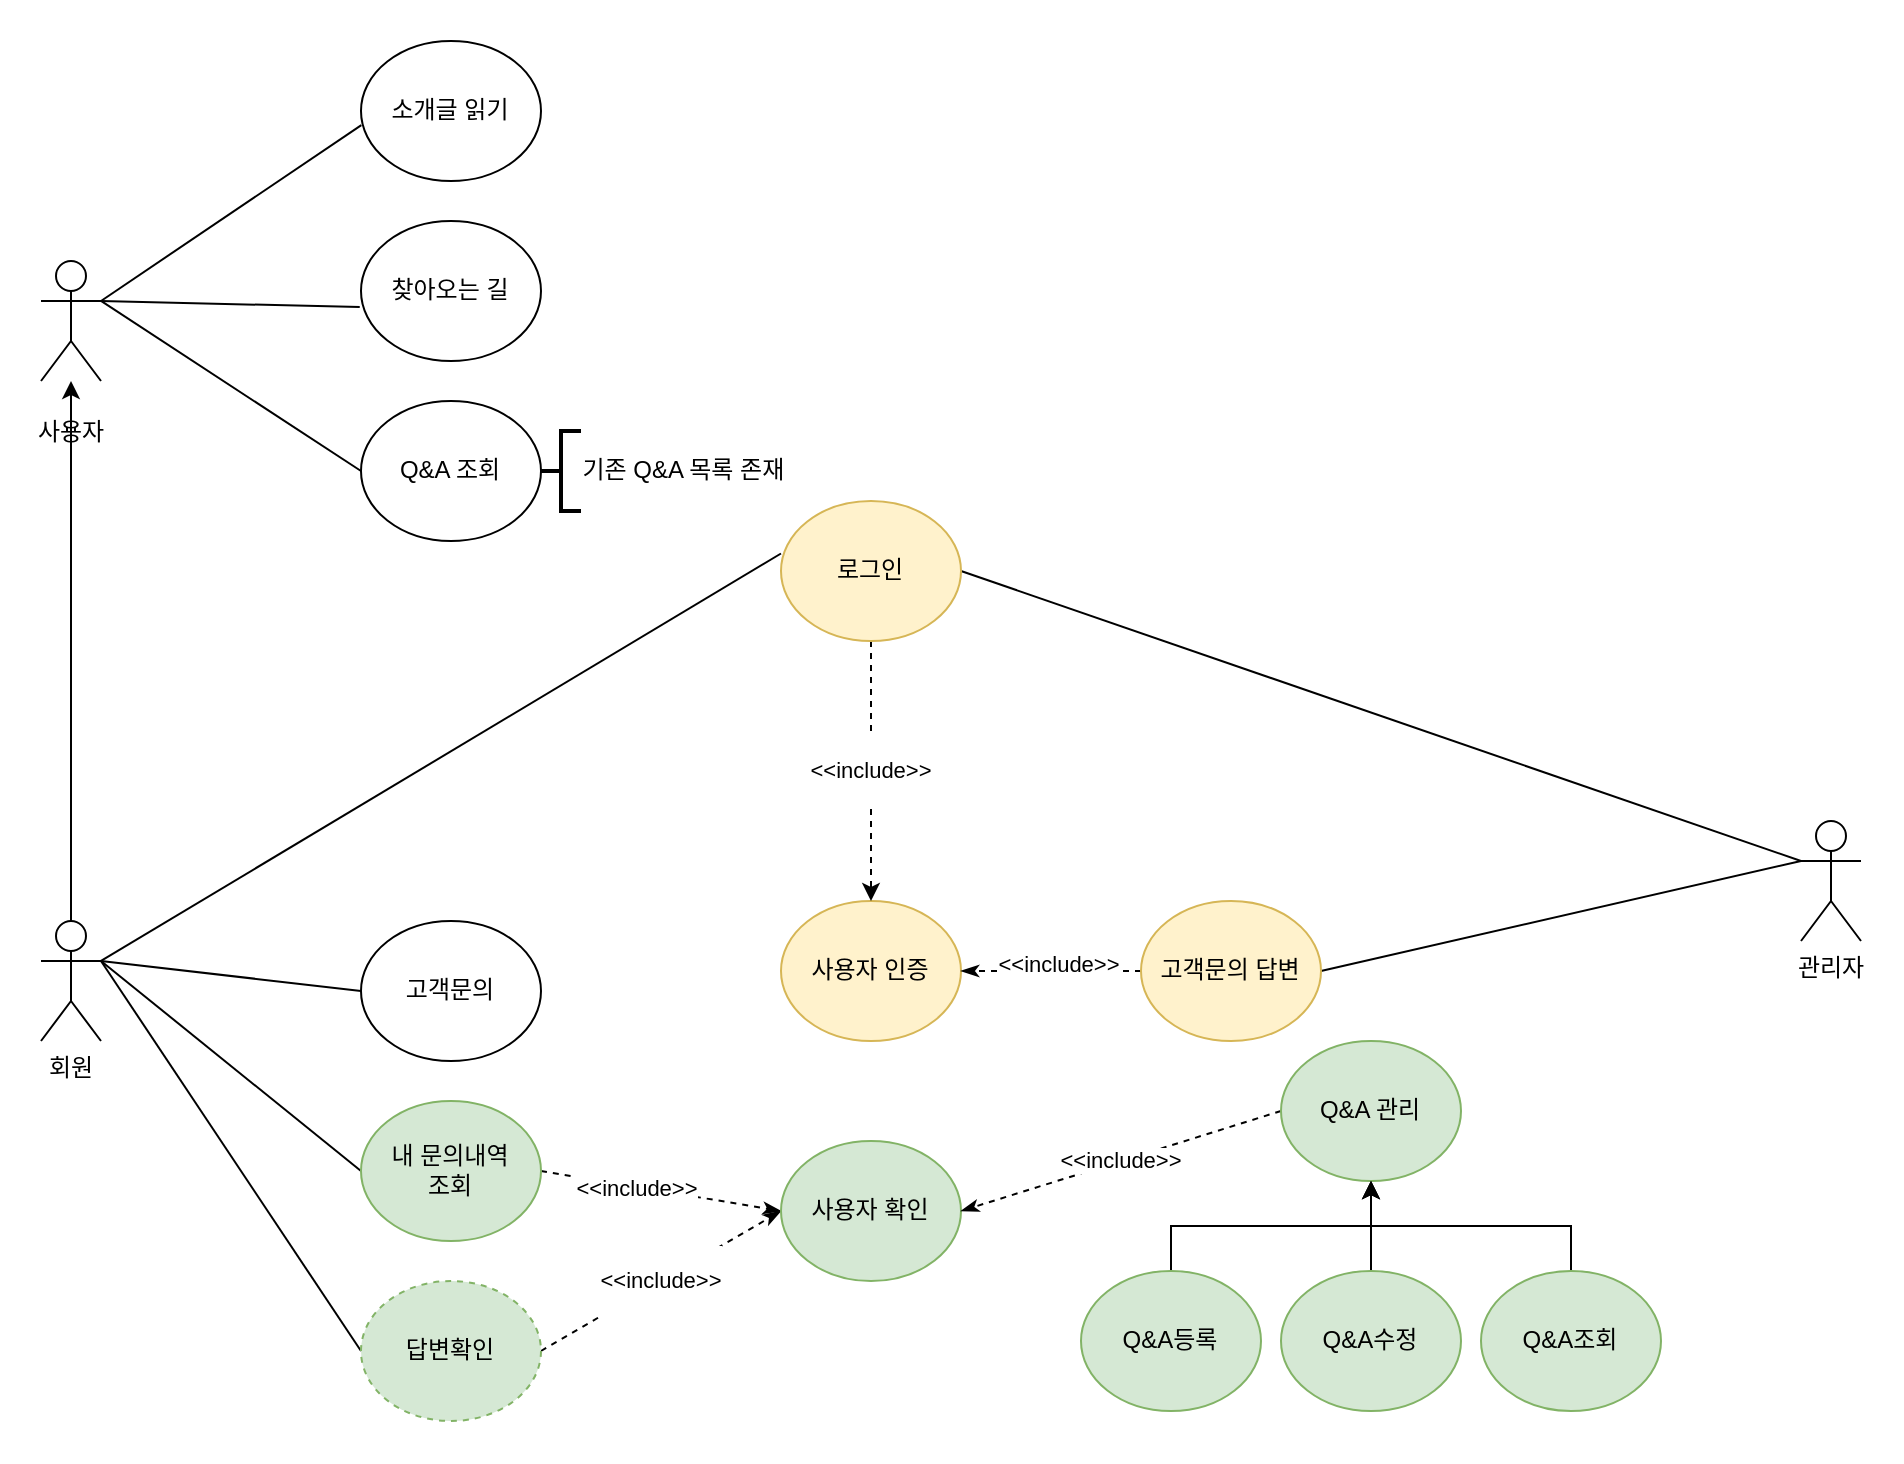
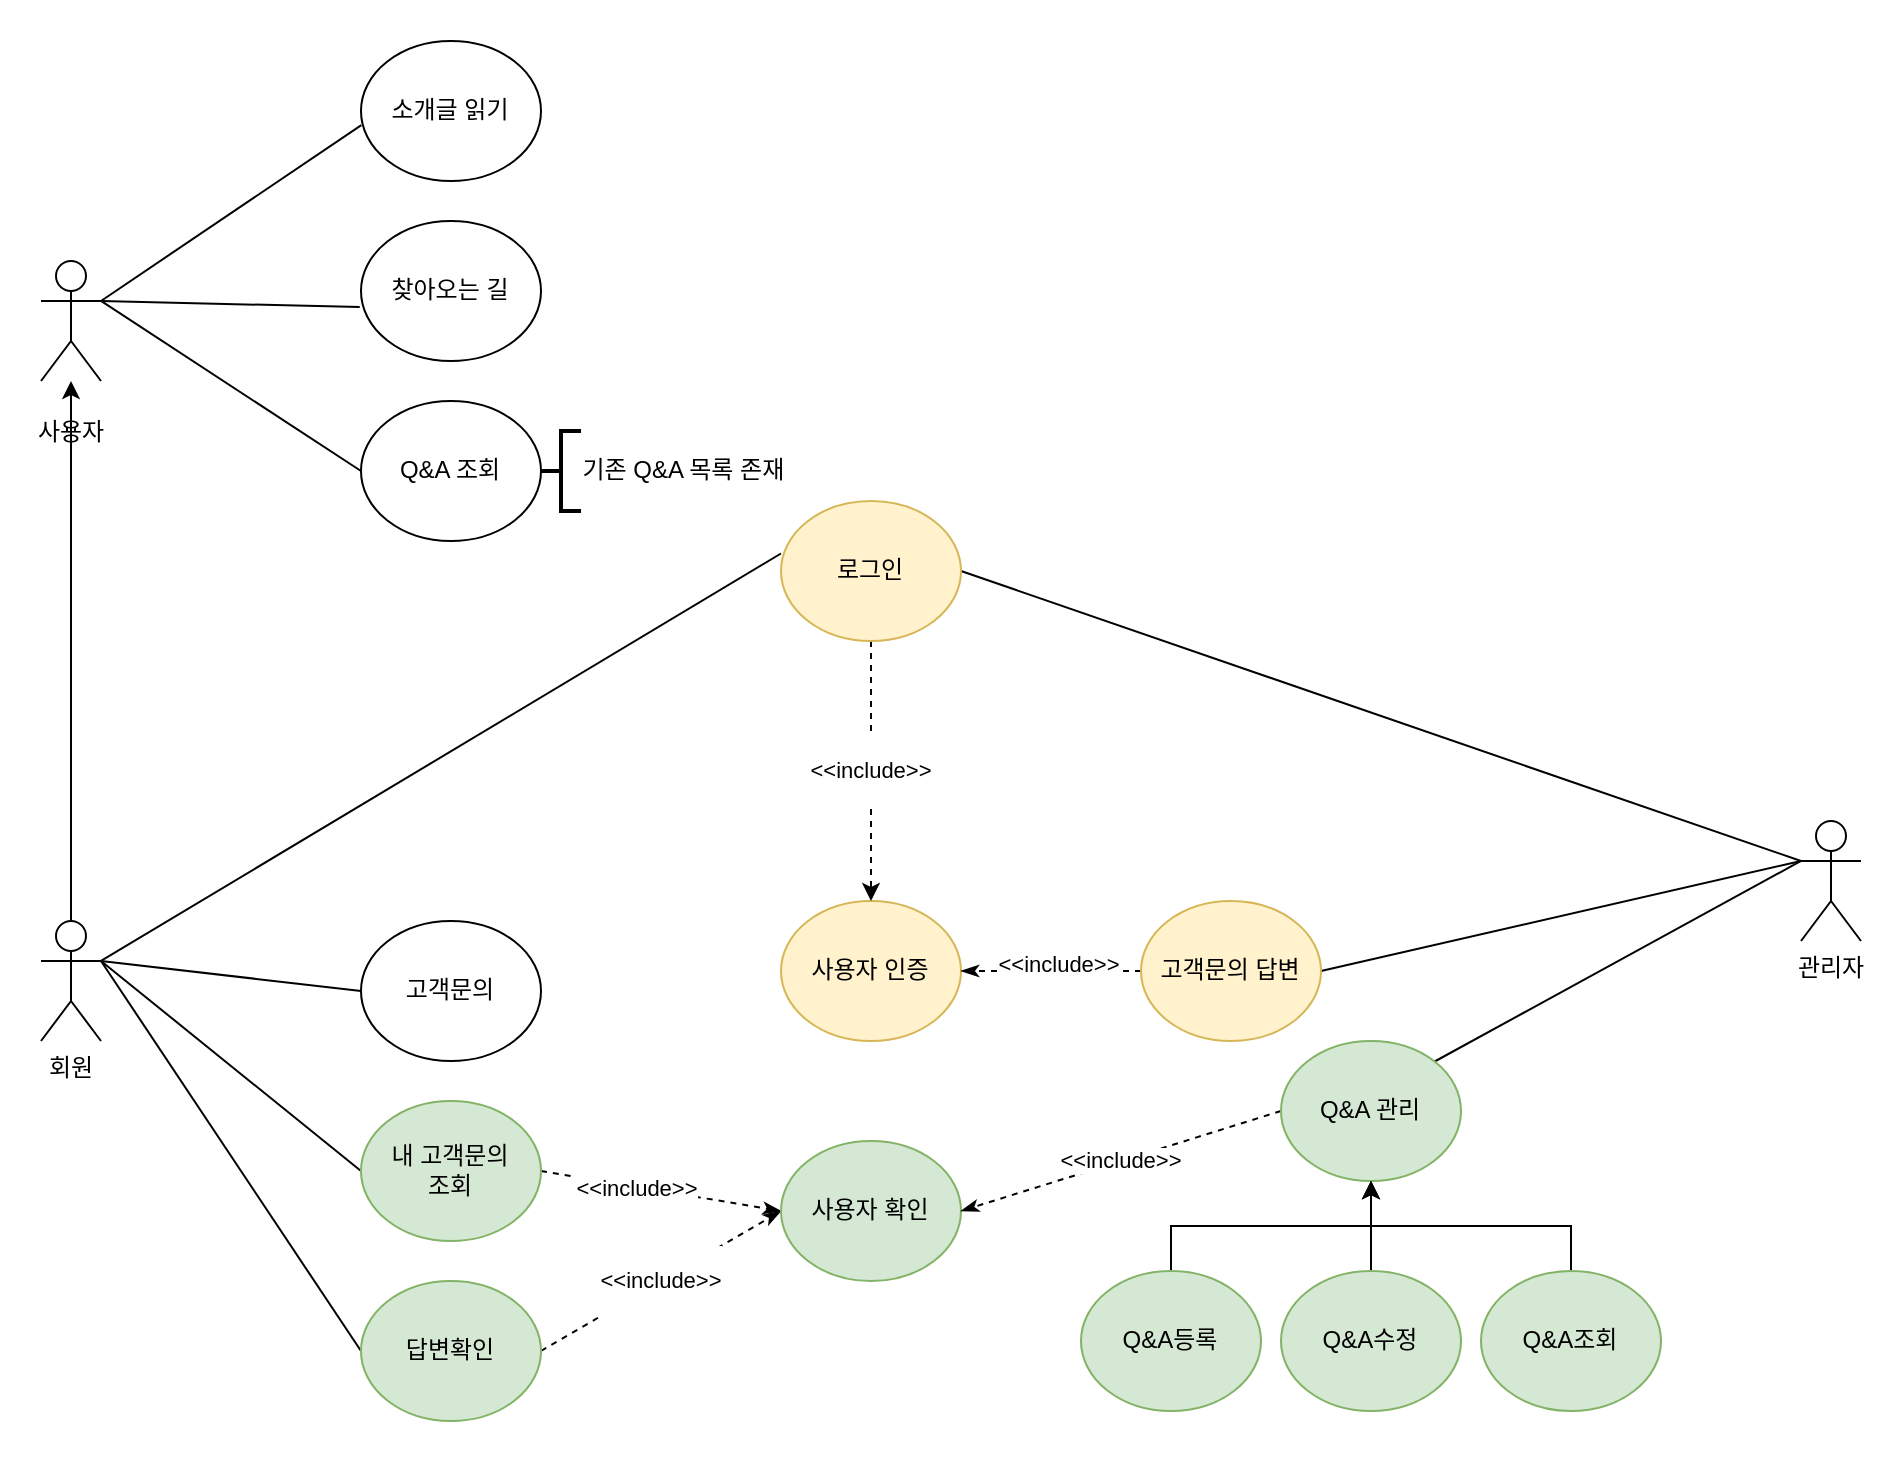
  <mxCell id="0" />
  <mxCell id="1" parent="0" />
  <mxCell id="2" style="edgeStyle=none;rounded=0;orthogonalLoop=1;jettySize=auto;html=1;exitX=1;exitY=0.333;exitDx=0;exitDy=0;exitPerimeter=0;entryX=0;entryY=0.5;entryDx=0;entryDy=0;endArrow=none;endFill=0;" parent="1" source="5" target="6" edge="1"><mxGeometry relative="1" as="geometry" /></mxCell>
  <mxCell id="3" style="edgeStyle=none;rounded=0;orthogonalLoop=1;jettySize=auto;html=1;exitX=1;exitY=0.333;exitDx=0;exitDy=0;exitPerimeter=0;entryX=0.002;entryY=0.601;entryDx=0;entryDy=0;entryPerimeter=0;endArrow=none;endFill=0;" parent="1" source="5" target="33" edge="1"><mxGeometry relative="1" as="geometry" /></mxCell>
  <mxCell id="4" style="edgeStyle=none;rounded=0;orthogonalLoop=1;jettySize=auto;html=1;exitX=1;exitY=0.333;exitDx=0;exitDy=0;exitPerimeter=0;entryX=-0.007;entryY=0.615;entryDx=0;entryDy=0;entryPerimeter=0;endArrow=none;endFill=0;" parent="1" source="5" target="34" edge="1"><mxGeometry relative="1" as="geometry" /></mxCell>
  <mxCell id="5" value="&lt;p&gt;사용자&lt;/p&gt;&lt;p&gt;&lt;br&gt;&lt;/p&gt;" style="shape=umlActor;verticalLabelPosition=bottom;verticalAlign=top;html=1;outlineConnect=0;" parent="1" vertex="1"><mxGeometry x="20" y="130" width="30" height="60" as="geometry" /></mxCell>
  <mxCell id="6" value="&lt;span style=&quot;white-space: pre&quot;&gt;Q&amp;amp;A 조회&lt;/span&gt;" style="ellipse;whiteSpace=wrap;html=1;" parent="1" vertex="1"><mxGeometry x="180" y="200" width="90" height="70" as="geometry" /></mxCell>
  <mxCell id="7" style="edgeStyle=orthogonalEdgeStyle;rounded=0;orthogonalLoop=1;jettySize=auto;html=1;exitX=0.5;exitY=0;exitDx=0;exitDy=0;exitPerimeter=0;" parent="1" source="13" target="5" edge="1"><mxGeometry relative="1" as="geometry"><mxPoint x="455" y="350" as="targetPoint" /></mxGeometry></mxCell>
  <mxCell id="8" style="rounded=0;orthogonalLoop=1;jettySize=auto;html=1;exitX=1;exitY=0.333;exitDx=0;exitDy=0;exitPerimeter=0;entryX=0;entryY=0.5;entryDx=0;entryDy=0;endArrow=none;endFill=0;" parent="1" source="13" target="19" edge="1"><mxGeometry relative="1" as="geometry" /></mxCell>
  <mxCell id="9" style="orthogonalLoop=1;jettySize=auto;html=1;exitX=1;exitY=0.333;exitDx=0;exitDy=0;exitPerimeter=0;entryX=0;entryY=0.5;entryDx=0;entryDy=0;rounded=0;strokeColor=none;" parent="1" source="13" target="16" edge="1"><mxGeometry relative="1" as="geometry" /></mxCell>
  <mxCell id="10" style="edgeStyle=none;rounded=0;orthogonalLoop=1;jettySize=auto;html=1;exitX=1;exitY=0.333;exitDx=0;exitDy=0;exitPerimeter=0;entryX=0;entryY=0.5;entryDx=0;entryDy=0;endArrow=none;endFill=0;" parent="1" source="13" target="16" edge="1"><mxGeometry relative="1" as="geometry" /></mxCell>
  <mxCell id="11" style="edgeStyle=none;rounded=0;orthogonalLoop=1;jettySize=auto;html=1;exitX=1;exitY=0.333;exitDx=0;exitDy=0;exitPerimeter=0;entryX=0;entryY=0.5;entryDx=0;entryDy=0;endArrow=none;endFill=0;" parent="1" source="13" target="14" edge="1"><mxGeometry relative="1" as="geometry" /></mxCell>
  <mxCell id="12" style="edgeStyle=none;rounded=0;orthogonalLoop=1;jettySize=auto;html=1;exitX=1;exitY=0.333;exitDx=0;exitDy=0;exitPerimeter=0;entryX=0;entryY=0.375;entryDx=0;entryDy=0;endArrow=none;endFill=0;entryPerimeter=0;" parent="1" source="13" target="32" edge="1"><mxGeometry relative="1" as="geometry"><mxPoint x="180" y="640" as="targetPoint" /></mxGeometry></mxCell>
  <mxCell id="13" value="회원" style="shape=umlActor;verticalLabelPosition=bottom;verticalAlign=top;html=1;outlineConnect=0;" parent="1" vertex="1"><mxGeometry x="20" y="460" width="30" height="60" as="geometry" /></mxCell>
  <mxCell id="14" value="고객문의" style="ellipse;whiteSpace=wrap;html=1;" parent="1" vertex="1"><mxGeometry x="180" y="460" width="90" height="70" as="geometry" /></mxCell>
  <mxCell id="15" value="&lt;p&gt;&amp;lt;&amp;lt;include&amp;gt;&amp;gt;&lt;/p&gt;" style="edgeStyle=none;rounded=0;orthogonalLoop=1;jettySize=auto;html=1;exitX=1;exitY=0.5;exitDx=0;exitDy=0;entryX=0;entryY=0.5;entryDx=0;entryDy=0;endArrow=classicThin;endFill=1;dashed=1;" parent="1" source="16" target="21" edge="1"><mxGeometry relative="1" as="geometry" /></mxCell>
- <mxCell id="16" value="답변확인" style="ellipse;whiteSpace=wrap;html=1;fillColor=#d5e8d4;strokeColor=#82b366;dashed=1;" parent="1" vertex="1"><mxGeometry x="180" y="640" width="90" height="70" as="geometry" /></mxCell>
+ <mxCell id="16" value="답변확인" style="ellipse;whiteSpace=wrap;html=1;fillColor=#d5e8d4;strokeColor=#82b366;" parent="1" vertex="1"><mxGeometry x="180" y="640" width="90" height="70" as="geometry" /></mxCell>
  <mxCell id="17" style="edgeStyle=none;rounded=0;orthogonalLoop=1;jettySize=auto;html=1;exitX=1;exitY=0.5;exitDx=0;exitDy=0;entryX=0;entryY=0.5;entryDx=0;entryDy=0;endArrow=classicThin;endFill=1;dashed=1;" parent="1" source="19" target="21" edge="1"><mxGeometry relative="1" as="geometry" /></mxCell>
  <mxCell id="18" value="&lt;p&gt;&amp;lt;&amp;lt;include&amp;gt;&amp;gt;&lt;/p&gt;" style="edgeLabel;html=1;align=center;verticalAlign=middle;resizable=0;points=[];" parent="17" vertex="1" connectable="0"><mxGeometry x="-0.214" y="-1" relative="1" as="geometry"><mxPoint as="offset" /></mxGeometry></mxCell>
- <mxCell id="19" value="내 문의내역&lt;br&gt;조회" style="ellipse;whiteSpace=wrap;html=1;fillColor=#d5e8d4;strokeColor=#82b366;" parent="1" vertex="1"><mxGeometry x="180" y="550" width="90" height="70" as="geometry" /></mxCell>
+ <mxCell id="19" value="내 고객문의&lt;br&gt;조회" style="ellipse;whiteSpace=wrap;html=1;fillColor=#d5e8d4;strokeColor=#82b366;" parent="1" vertex="1"><mxGeometry x="180" y="550" width="90" height="70" as="geometry" /></mxCell>
  <mxCell id="20" value="사용자 인증" style="ellipse;whiteSpace=wrap;html=1;fillColor=#fff2cc;strokeColor=#d6b656;" parent="1" vertex="1"><mxGeometry x="390" y="450" width="90" height="70" as="geometry" /></mxCell>
  <mxCell id="21" value="사용자 확인" style="ellipse;whiteSpace=wrap;html=1;fillColor=#d5e8d4;strokeColor=#82b366;" parent="1" vertex="1"><mxGeometry x="390" y="570" width="90" height="70" as="geometry" /></mxCell>
+ <mxCell id="22" style="edgeStyle=none;rounded=0;orthogonalLoop=1;jettySize=auto;html=1;exitX=0;exitY=0.333;exitDx=0;exitDy=0;exitPerimeter=0;entryX=1;entryY=0;entryDx=0;entryDy=0;endArrow=none;endFill=0;" parent="1" source="25" target="27" edge="1"><mxGeometry relative="1" as="geometry" /></mxCell>
  <mxCell id="23" style="edgeStyle=none;rounded=0;orthogonalLoop=1;jettySize=auto;html=1;exitX=0;exitY=0.333;exitDx=0;exitDy=0;exitPerimeter=0;entryX=1;entryY=0.5;entryDx=0;entryDy=0;endArrow=none;endFill=0;" parent="1" source="25" target="30" edge="1"><mxGeometry relative="1" as="geometry" /></mxCell>
  <mxCell id="24" style="edgeStyle=none;rounded=0;orthogonalLoop=1;jettySize=auto;html=1;exitX=0;exitY=0.333;exitDx=0;exitDy=0;exitPerimeter=0;entryX=1;entryY=0.5;entryDx=0;entryDy=0;endArrow=none;endFill=0;" parent="1" source="25" target="32" edge="1"><mxGeometry relative="1" as="geometry" /></mxCell>
  <mxCell id="25" value="관리자" style="shape=umlActor;verticalLabelPosition=bottom;verticalAlign=top;html=1;outlineConnect=0;" parent="1" vertex="1"><mxGeometry x="900" y="410" width="30" height="60" as="geometry" /></mxCell>
  <mxCell id="26" value="&amp;lt;&amp;lt;include&amp;gt;&amp;gt;" style="edgeStyle=none;rounded=0;orthogonalLoop=1;jettySize=auto;html=1;exitX=0;exitY=0.5;exitDx=0;exitDy=0;entryX=1;entryY=0.5;entryDx=0;entryDy=0;endArrow=classicThin;endFill=1;dashed=1;" parent="1" source="27" target="21" edge="1"><mxGeometry relative="1" as="geometry" /></mxCell>
  <mxCell id="27" value="Q&amp;amp;A 관리" style="ellipse;whiteSpace=wrap;html=1;fillColor=#d5e8d4;strokeColor=#82b366;" parent="1" vertex="1"><mxGeometry x="640" y="520" width="90" height="70" as="geometry" /></mxCell>
  <mxCell id="28" style="edgeStyle=none;rounded=0;orthogonalLoop=1;jettySize=auto;html=1;exitX=0;exitY=0.5;exitDx=0;exitDy=0;entryX=1;entryY=0.5;entryDx=0;entryDy=0;endArrow=classicThin;endFill=1;dashed=1;" parent="1" source="30" target="20" edge="1"><mxGeometry relative="1" as="geometry" /></mxCell>
  <mxCell id="29" value="&lt;p&gt;&amp;lt;&amp;lt;include&amp;gt;&amp;gt;&lt;/p&gt;" style="edgeLabel;html=1;align=center;verticalAlign=middle;resizable=0;points=[];" parent="28" vertex="1" connectable="0"><mxGeometry x="-0.256" y="-2" relative="1" as="geometry"><mxPoint x="-9" y="-2" as="offset" /></mxGeometry></mxCell>
  <mxCell id="30" value="고객문의 답변" style="ellipse;whiteSpace=wrap;html=1;fillColor=#fff2cc;strokeColor=#d6b656;" parent="1" vertex="1"><mxGeometry x="570" y="450" width="90" height="70" as="geometry" /></mxCell>
  <mxCell id="31" value="&lt;p&gt;&amp;lt;&amp;lt;include&amp;gt;&amp;gt;&lt;/p&gt;" style="edgeStyle=none;rounded=0;orthogonalLoop=1;jettySize=auto;html=1;exitX=0.5;exitY=1;exitDx=0;exitDy=0;entryX=0.5;entryY=0;entryDx=0;entryDy=0;endArrow=classic;endFill=1;dashed=1;" parent="1" source="32" target="20" edge="1"><mxGeometry relative="1" as="geometry" /></mxCell>
  <mxCell id="32" value="로그인" style="ellipse;whiteSpace=wrap;html=1;fillColor=#fff2cc;strokeColor=#d6b656;" parent="1" vertex="1"><mxGeometry x="390" y="250" width="90" height="70" as="geometry" /></mxCell>
  <mxCell id="33" value="소개글 읽기" style="ellipse;whiteSpace=wrap;html=1;" parent="1" vertex="1"><mxGeometry x="180" y="20" width="90" height="70" as="geometry" /></mxCell>
  <mxCell id="34" value="찾아오는 길" style="ellipse;whiteSpace=wrap;html=1;" parent="1" vertex="1"><mxGeometry x="180" y="110" width="90" height="70" as="geometry" /></mxCell>
  <mxCell id="35" style="edgeStyle=none;rounded=0;orthogonalLoop=1;jettySize=auto;html=1;exitX=1;exitY=0;exitDx=0;exitDy=0;exitPerimeter=0;endArrow=none;endFill=0;" parent="1" edge="1"><mxGeometry relative="1" as="geometry"><mxPoint x="350" y="125" as="sourcePoint" /><mxPoint x="350" y="125" as="targetPoint" /></mxGeometry></mxCell>
  <mxCell id="36" style="edgeStyle=none;rounded=0;orthogonalLoop=1;jettySize=auto;html=1;entryX=1;entryY=0;entryDx=0;entryDy=0;entryPerimeter=0;endArrow=none;endFill=0;" parent="1" edge="1"><mxGeometry relative="1" as="geometry"><mxPoint x="350" y="125" as="sourcePoint" /><mxPoint x="350" y="125" as="targetPoint" /></mxGeometry></mxCell>
  <mxCell id="37" style="edgeStyle=none;rounded=0;orthogonalLoop=1;jettySize=auto;html=1;exitX=0.5;exitY=1;exitDx=0;exitDy=0;exitPerimeter=0;endArrow=none;endFill=0;" parent="1" edge="1"><mxGeometry relative="1" as="geometry"><mxPoint x="340" y="155" as="sourcePoint" /><mxPoint x="340" y="155" as="targetPoint" /></mxGeometry></mxCell>
  <mxCell id="38" value="&amp;nbsp;기존 Q&amp;amp;A 목록 존재" style="text;html=1;strokeColor=none;fillColor=none;align=center;verticalAlign=middle;whiteSpace=wrap;rounded=0;" parent="1" vertex="1"><mxGeometry x="280" y="220" width="120" height="30" as="geometry" /></mxCell>
  <mxCell id="39" value="" style="strokeWidth=2;html=1;shape=mxgraph.flowchart.annotation_2;align=left;labelPosition=right;pointerEvents=1;" vertex="1" parent="1"><mxGeometry x="270" y="215" width="20" height="40" as="geometry" /></mxCell>
  <mxCell id="40" style="edgeStyle=orthogonalEdgeStyle;rounded=0;orthogonalLoop=1;jettySize=auto;html=1;exitX=0.5;exitY=0;exitDx=0;exitDy=0;entryX=0.5;entryY=1;entryDx=0;entryDy=0;endArrow=classic;endFill=1;" edge="1" parent="1" source="41" target="27"><mxGeometry relative="1" as="geometry" /></mxCell>
  <mxCell id="41" value="Q&amp;amp;A수정" style="ellipse;whiteSpace=wrap;html=1;fillColor=#d5e8d4;strokeColor=#82b366;" vertex="1" parent="1"><mxGeometry x="640" y="635" width="90" height="70" as="geometry" /></mxCell>
  <mxCell id="42" style="edgeStyle=orthogonalEdgeStyle;rounded=0;orthogonalLoop=1;jettySize=auto;html=1;exitX=0.5;exitY=0;exitDx=0;exitDy=0;entryX=0.5;entryY=1;entryDx=0;entryDy=0;endArrow=classic;endFill=1;" edge="1" parent="1" source="43" target="27"><mxGeometry relative="1" as="geometry" /></mxCell>
  <mxCell id="43" value="Q&amp;amp;A등록" style="ellipse;whiteSpace=wrap;html=1;fillColor=#d5e8d4;strokeColor=#82b366;" vertex="1" parent="1"><mxGeometry x="540" y="635" width="90" height="70" as="geometry" /></mxCell>
  <mxCell id="44" style="edgeStyle=orthogonalEdgeStyle;rounded=0;orthogonalLoop=1;jettySize=auto;html=1;exitX=0.5;exitY=0;exitDx=0;exitDy=0;entryX=0.5;entryY=1;entryDx=0;entryDy=0;endArrow=classic;endFill=1;" edge="1" parent="1" source="45" target="27"><mxGeometry relative="1" as="geometry" /></mxCell>
  <mxCell id="45" value="Q&amp;amp;A조회" style="ellipse;whiteSpace=wrap;html=1;fillColor=#d5e8d4;strokeColor=#82b366;" vertex="1" parent="1"><mxGeometry x="740" y="635" width="90" height="70" as="geometry" /></mxCell>
